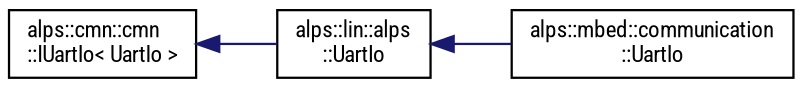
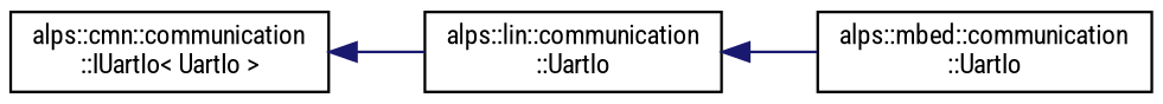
  digraph {
    fontname="Roboto Condensed"
    rankdir=LR
    node [color=black fillcolor=white fontname="Roboto Condensed" fontsize=10 shape=record style=filled]
    edge [color=midnightblue dir=back fontname="Roboto Condensed" fontsize=10 labelfontname=Helvetica labelfontsize=10 style=solid]
-   n1 [height=0.2 label="alps::cmn::cmn\l::IUartIo\< UartIo \>" width=0.4]
-   n2 [height=0.2 label="alps::lin::alps\l::UartIo" width=0.4]
+   n1 [height=0.2 label="alps::cmn::communication\l::IUartIo\< UartIo \>" width=0.4]
+   n2 [height=0.2 label="alps::lin::communication\l::UartIo" width=0.4]
    n3 [height=0.2 label="alps::mbed::communication\l::UartIo" width=0.4]
    n1 -> n2
    n2 -> n3
  }
